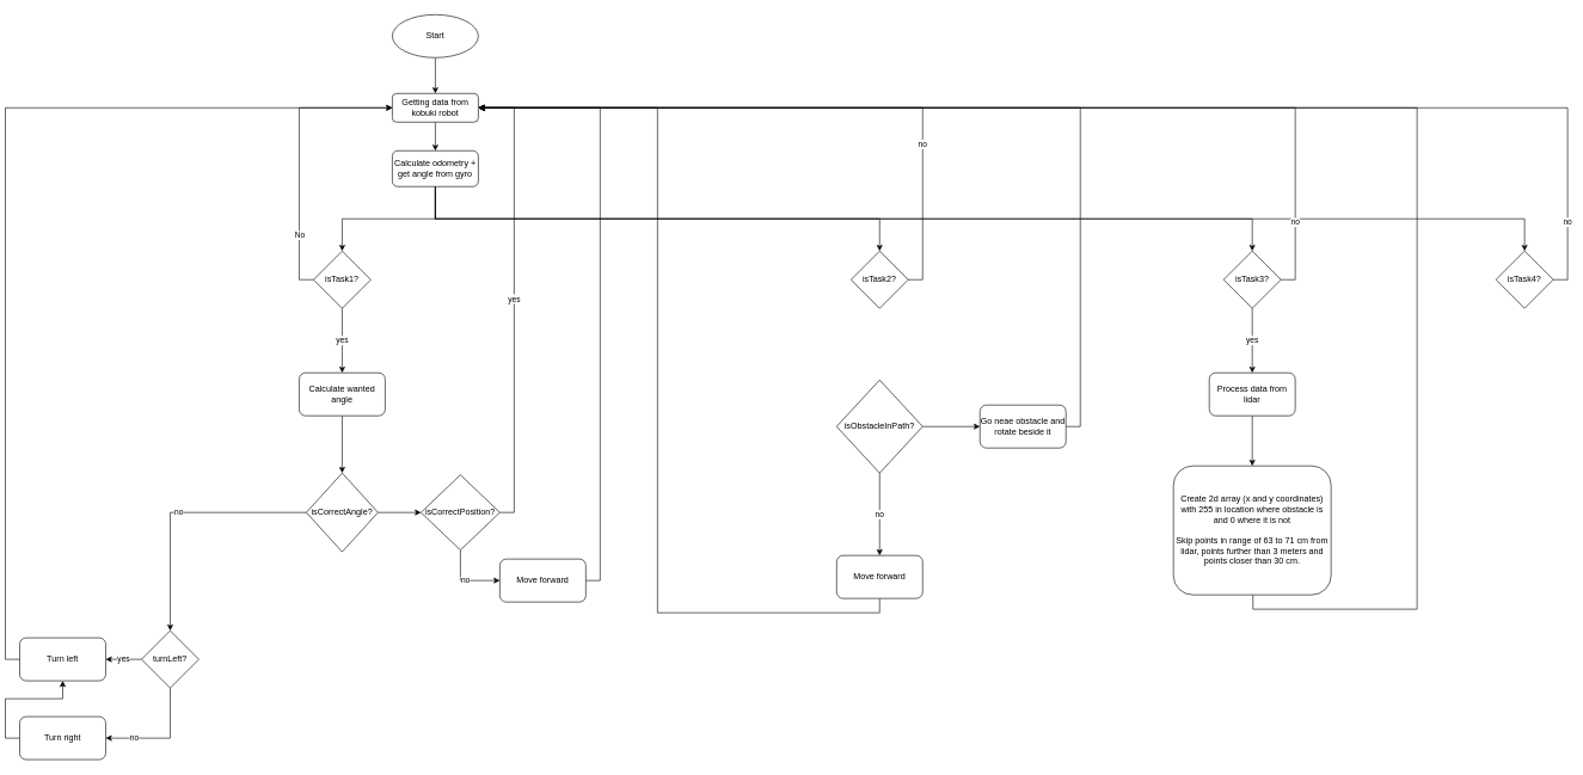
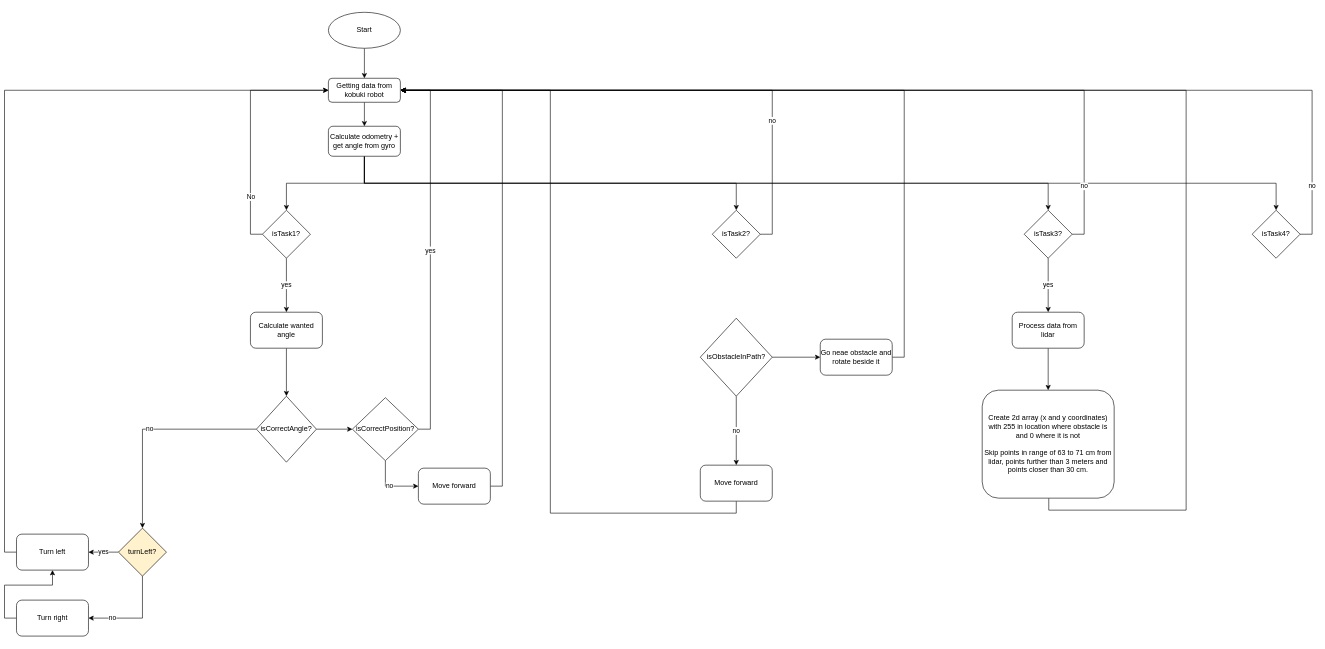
  <mxCell id="0" />
  <mxCell id="1" parent="0" />
  <mxCell id="2" style="edgeStyle=orthogonalEdgeStyle;rounded=0;orthogonalLoop=1;jettySize=auto;html=1;exitX=0.5;exitY=1;exitDx=0;exitDy=0;entryX=0.5;entryY=0;entryDx=0;entryDy=0;" edge="1" parent="1" source="3" target="8"><mxGeometry relative="1" as="geometry" /></mxCell>
  <mxCell id="3" value="Getting data from kobuki robot" style="rounded=1;whiteSpace=wrap;html=1;fontSize=12;glass=0;strokeWidth=1;shadow=0;" parent="1" vertex="1"><mxGeometry x="540" y="130" width="120" height="40" as="geometry" /></mxCell>
  <mxCell id="4" style="edgeStyle=orthogonalEdgeStyle;rounded=0;orthogonalLoop=1;jettySize=auto;html=1;exitX=0.5;exitY=1;exitDx=0;exitDy=0;entryX=0.5;entryY=0;entryDx=0;entryDy=0;" edge="1" parent="1" source="8" target="33"><mxGeometry relative="1" as="geometry" /></mxCell>
  <mxCell id="5" style="edgeStyle=orthogonalEdgeStyle;rounded=0;orthogonalLoop=1;jettySize=auto;html=1;exitX=0.5;exitY=1;exitDx=0;exitDy=0;entryX=0.5;entryY=0;entryDx=0;entryDy=0;" edge="1" parent="1" source="8" target="43"><mxGeometry relative="1" as="geometry" /></mxCell>
  <mxCell id="6" style="edgeStyle=orthogonalEdgeStyle;rounded=0;orthogonalLoop=1;jettySize=auto;html=1;exitX=0.5;exitY=1;exitDx=0;exitDy=0;entryX=0.5;entryY=0;entryDx=0;entryDy=0;" edge="1" parent="1" source="8" target="14"><mxGeometry relative="1" as="geometry" /></mxCell>
  <mxCell id="7" style="edgeStyle=orthogonalEdgeStyle;rounded=0;orthogonalLoop=1;jettySize=auto;html=1;exitX=0.5;exitY=1;exitDx=0;exitDy=0;entryX=0.5;entryY=0;entryDx=0;entryDy=0;" edge="1" parent="1" source="8" target="49"><mxGeometry relative="1" as="geometry" /></mxCell>
  <mxCell id="8" value="Calculate odometry + get angle from gyro" style="rounded=1;whiteSpace=wrap;html=1;" vertex="1" parent="1"><mxGeometry x="540" y="210" width="120" height="50" as="geometry" /></mxCell>
  <mxCell id="9" style="edgeStyle=orthogonalEdgeStyle;rounded=0;orthogonalLoop=1;jettySize=auto;html=1;exitX=0.5;exitY=1;exitDx=0;exitDy=0;entryX=0.5;entryY=0;entryDx=0;entryDy=0;" edge="1" parent="1" source="10" target="3"><mxGeometry relative="1" as="geometry"><mxPoint x="600" y="80" as="sourcePoint" /></mxGeometry></mxCell>
  <mxCell id="10" value="Start" style="ellipse;whiteSpace=wrap;html=1;" vertex="1" parent="1"><mxGeometry x="540" width="120" height="60" as="geometry" y="20" /></mxCell>
  <mxCell id="11" style="edgeStyle=orthogonalEdgeStyle;rounded=0;orthogonalLoop=1;jettySize=auto;html=1;exitX=0;exitY=0.5;exitDx=0;exitDy=0;entryX=0;entryY=0.5;entryDx=0;entryDy=0;" edge="1" parent="1" source="14" target="3"><mxGeometry relative="1" as="geometry" /></mxCell>
  <mxCell id="12" value="No" style="edgeLabel;html=1;align=center;verticalAlign=middle;resizable=0;points=[];" vertex="1" connectable="0" parent="11"><mxGeometry x="-0.572" relative="1" as="geometry"><mxPoint as="offset" /></mxGeometry></mxCell>
  <mxCell id="13" value="yes" style="edgeStyle=orthogonalEdgeStyle;rounded=0;orthogonalLoop=1;jettySize=auto;html=1;" edge="1" parent="1" source="14" target="16"><mxGeometry relative="1" as="geometry"><Array as="points"><mxPoint x="470" y="470" /><mxPoint x="470" y="470" /></Array></mxGeometry></mxCell>
  <mxCell id="14" value="isTask1?" style="rhombus;whiteSpace=wrap;html=1;" vertex="1" parent="1"><mxGeometry x="430" y="350" width="80" height="80" as="geometry" /></mxCell>
  <mxCell id="15" style="edgeStyle=orthogonalEdgeStyle;rounded=0;orthogonalLoop=1;jettySize=auto;html=1;exitX=0.5;exitY=1;exitDx=0;exitDy=0;entryX=0.5;entryY=0;entryDx=0;entryDy=0;" edge="1" parent="1" source="16" target="19"><mxGeometry relative="1" as="geometry" /></mxCell>
  <mxCell id="16" value="Calculate wanted angle" style="rounded=1;whiteSpace=wrap;html=1;" vertex="1" parent="1"><mxGeometry x="410" y="520" width="120" height="60" as="geometry" /></mxCell>
  <mxCell id="17" value="no" style="edgeStyle=orthogonalEdgeStyle;rounded=0;orthogonalLoop=1;jettySize=auto;html=1;" edge="1" parent="1" source="19" target="22"><mxGeometry relative="1" as="geometry"><mxPoint x="230" y="840" as="targetPoint" /></mxGeometry></mxCell>
  <mxCell id="18" style="edgeStyle=orthogonalEdgeStyle;rounded=0;orthogonalLoop=1;jettySize=auto;html=1;exitX=1;exitY=0.5;exitDx=0;exitDy=0;entryX=0;entryY=0.5;entryDx=0;entryDy=0;" edge="1" parent="1" source="19" target="29"><mxGeometry relative="1" as="geometry" /></mxCell>
  <mxCell id="19" value="isCorrectAngle?" style="rhombus;whiteSpace=wrap;html=1;" vertex="1" parent="1"><mxGeometry x="420" y="660" width="100" height="110" as="geometry" /></mxCell>
  <mxCell id="20" value="no" style="edgeStyle=orthogonalEdgeStyle;rounded=0;orthogonalLoop=1;jettySize=auto;html=1;exitX=0.5;exitY=1;exitDx=0;exitDy=0;entryX=0;entryY=0.5;entryDx=0;entryDy=0;" edge="1" parent="1" source="22" target="24"><mxGeometry x="0.5" relative="1" as="geometry"><mxPoint as="offset" /></mxGeometry></mxCell>
  <mxCell id="21" value="yes" style="edgeStyle=orthogonalEdgeStyle;rounded=0;orthogonalLoop=1;jettySize=auto;html=1;exitX=0;exitY=0.5;exitDx=0;exitDy=0;entryX=1;entryY=0.5;entryDx=0;entryDy=0;" edge="1" parent="1" source="22" target="26"><mxGeometry relative="1" as="geometry" /></mxCell>
- <mxCell id="22" value="turnLeft?" style="rhombus;whiteSpace=wrap;html=1;" vertex="1" parent="1"><mxGeometry x="190" y="880" width="80" height="80" as="geometry" /></mxCell>
+ <mxCell id="22" value="turnLeft?" style="rhombus;whiteSpace=wrap;html=1;fillColor=#fff2cc;" vertex="1" parent="1"><mxGeometry x="190" y="880" width="80" height="80" as="geometry" /></mxCell>
  <mxCell id="23" style="edgeStyle=orthogonalEdgeStyle;rounded=0;orthogonalLoop=1;jettySize=auto;html=1;exitX=1;exitY=0.5;exitDx=0;exitDy=0;" edge="1" parent="1" source="24" target="26"><mxGeometry relative="1" as="geometry"><mxPoint x="160" y="530" as="targetPoint" /></mxGeometry></mxCell>
  <mxCell id="24" value="Turn right" style="rounded=1;whiteSpace=wrap;html=1;direction=west;" vertex="1" parent="1"><mxGeometry x="20" y="1000" width="120" height="60" as="geometry" /></mxCell>
  <mxCell id="25" style="edgeStyle=orthogonalEdgeStyle;rounded=0;orthogonalLoop=1;jettySize=auto;html=1;exitX=0;exitY=0.5;exitDx=0;exitDy=0;entryX=0;entryY=0.5;entryDx=0;entryDy=0;" edge="1" parent="1" source="26" target="3"><mxGeometry relative="1" as="geometry"><mxPoint x="220" y="120" as="targetPoint" /></mxGeometry></mxCell>
  <mxCell id="26" value="Turn left" style="rounded=1;whiteSpace=wrap;html=1;" vertex="1" parent="1"><mxGeometry x="20" y="890" width="120" height="60" as="geometry" /></mxCell>
  <mxCell id="27" value="yes" style="edgeStyle=orthogonalEdgeStyle;rounded=0;orthogonalLoop=1;jettySize=auto;html=1;exitX=1;exitY=0.5;exitDx=0;exitDy=0;entryX=1;entryY=0.5;entryDx=0;entryDy=0;" edge="1" parent="1" source="29" target="3"><mxGeometry relative="1" as="geometry" /></mxCell>
  <mxCell id="28" value="no" style="edgeStyle=orthogonalEdgeStyle;rounded=0;orthogonalLoop=1;jettySize=auto;html=1;exitX=0.5;exitY=1;exitDx=0;exitDy=0;entryX=0;entryY=0.5;entryDx=0;entryDy=0;" edge="1" parent="1" source="29" target="31"><mxGeometry relative="1" as="geometry" /></mxCell>
  <mxCell id="29" value="isCorrectPosition?" style="rhombus;whiteSpace=wrap;html=1;" vertex="1" parent="1"><mxGeometry x="580" y="662.5" width="110" height="105" as="geometry" /></mxCell>
  <mxCell id="30" style="edgeStyle=orthogonalEdgeStyle;rounded=0;orthogonalLoop=1;jettySize=auto;html=1;exitX=1;exitY=0.5;exitDx=0;exitDy=0;entryX=1;entryY=0.5;entryDx=0;entryDy=0;" edge="1" parent="1" source="31" target="3"><mxGeometry relative="1" as="geometry"><mxPoint x="830" y="210" as="targetPoint" /></mxGeometry></mxCell>
  <mxCell id="31" value="Move forward" style="rounded=1;whiteSpace=wrap;html=1;direction=east;" vertex="1" parent="1"><mxGeometry x="689.996" y="780" width="120" height="60" as="geometry" /></mxCell>
  <mxCell id="32" value="no" style="edgeStyle=orthogonalEdgeStyle;rounded=0;orthogonalLoop=1;jettySize=auto;html=1;exitX=1;exitY=0.5;exitDx=0;exitDy=0;entryX=1;entryY=0.5;entryDx=0;entryDy=0;" edge="1" parent="1" source="33" target="3"><mxGeometry x="-0.525" relative="1" as="geometry"><mxPoint x="940" y="200" as="targetPoint" /><mxPoint as="offset" /></mxGeometry></mxCell>
  <mxCell id="33" value="isTask2?" style="rhombus;whiteSpace=wrap;html=1;" vertex="1" parent="1"><mxGeometry x="1180" y="350" width="80" height="80" as="geometry" /></mxCell>
  <mxCell id="34" value="no" style="edgeStyle=orthogonalEdgeStyle;rounded=0;orthogonalLoop=1;jettySize=auto;html=1;" edge="1" parent="1" source="36" target="38"><mxGeometry relative="1" as="geometry" /></mxCell>
  <mxCell id="35" value="" style="edgeStyle=orthogonalEdgeStyle;rounded=0;orthogonalLoop=1;jettySize=auto;html=1;" edge="1" parent="1" source="36" target="40"><mxGeometry relative="1" as="geometry" /></mxCell>
  <mxCell id="36" value="isObstacleInPath?" style="rhombus;whiteSpace=wrap;html=1;" vertex="1" parent="1"><mxGeometry x="1160" y="530" width="120" height="130" as="geometry" /></mxCell>
  <mxCell id="37" style="edgeStyle=orthogonalEdgeStyle;rounded=0;orthogonalLoop=1;jettySize=auto;html=1;exitX=0.5;exitY=1;exitDx=0;exitDy=0;entryX=1;entryY=0.5;entryDx=0;entryDy=0;" edge="1" parent="1" source="38" target="3"><mxGeometry relative="1" as="geometry"><mxPoint x="950" y="480" as="targetPoint" /></mxGeometry></mxCell>
  <mxCell id="38" value="Move forward" style="rounded=1;whiteSpace=wrap;html=1;" vertex="1" parent="1"><mxGeometry x="1160" y="775" width="120" height="60" as="geometry" /></mxCell>
  <mxCell id="39" style="edgeStyle=orthogonalEdgeStyle;rounded=0;orthogonalLoop=1;jettySize=auto;html=1;exitX=1;exitY=0.5;exitDx=0;exitDy=0;entryX=1;entryY=0.5;entryDx=0;entryDy=0;" edge="1" parent="1" source="40" target="3"><mxGeometry relative="1" as="geometry"><mxPoint x="1500" y="190" as="targetPoint" /></mxGeometry></mxCell>
  <mxCell id="40" value="Go neae obstacle and rotate beside it" style="rounded=1;whiteSpace=wrap;html=1;" vertex="1" parent="1"><mxGeometry x="1360" y="565" width="120" height="60" as="geometry" /></mxCell>
  <mxCell id="41" value="yes" style="edgeStyle=orthogonalEdgeStyle;rounded=0;orthogonalLoop=1;jettySize=auto;html=1;" edge="1" parent="1" source="43" target="45"><mxGeometry relative="1" as="geometry" /></mxCell>
  <mxCell id="42" value="no" style="edgeStyle=orthogonalEdgeStyle;rounded=0;orthogonalLoop=1;jettySize=auto;html=1;exitX=1;exitY=0.5;exitDx=0;exitDy=0;entryX=1;entryY=0.5;entryDx=0;entryDy=0;" edge="1" parent="1" source="43" target="3"><mxGeometry x="-0.857" relative="1" as="geometry"><mxPoint x="1830" y="200" as="targetPoint" /><mxPoint as="offset" /></mxGeometry></mxCell>
  <mxCell id="43" value="isTask3?" style="rhombus;whiteSpace=wrap;html=1;" vertex="1" parent="1"><mxGeometry x="1700" y="350" width="80" height="80" as="geometry" /></mxCell>
  <mxCell id="44" value="" style="edgeStyle=orthogonalEdgeStyle;rounded=0;orthogonalLoop=1;jettySize=auto;html=1;" edge="1" parent="1" source="45" target="47"><mxGeometry relative="1" as="geometry" /></mxCell>
  <mxCell id="45" value="Process data from lidar" style="rounded=1;whiteSpace=wrap;html=1;" vertex="1" parent="1"><mxGeometry x="1680" y="520" width="120" height="60" as="geometry" /></mxCell>
  <mxCell id="46" style="edgeStyle=orthogonalEdgeStyle;rounded=0;orthogonalLoop=1;jettySize=auto;html=1;exitX=0.5;exitY=1;exitDx=0;exitDy=0;entryX=1;entryY=0.5;entryDx=0;entryDy=0;" edge="1" parent="1"><mxGeometry relative="1" as="geometry"><mxPoint x="661" y="150" as="targetPoint" /><mxPoint x="1741" y="830" as="sourcePoint" /><Array as="points"><mxPoint x="1741" y="850" /><mxPoint x="1970" y="850" /><mxPoint x="1970" y="150" /></Array></mxGeometry></mxCell>
  <mxCell id="47" value="Create 2d array (x and y coordinates) with 255 in location where obstacle is and 0 where it is not&lt;br&gt;&lt;br&gt;Skip points in range of 63 to 71 cm from lidar, points further than 3 meters and points closer than 30 cm." style="rounded=1;whiteSpace=wrap;html=1;" vertex="1" parent="1"><mxGeometry x="1630" y="650" width="220" height="180" as="geometry" /></mxCell>
  <mxCell id="48" value="no" style="edgeStyle=orthogonalEdgeStyle;rounded=0;orthogonalLoop=1;jettySize=auto;html=1;exitX=1;exitY=0.5;exitDx=0;exitDy=0;entryX=1;entryY=0.5;entryDx=0;entryDy=0;" edge="1" parent="1" source="49" target="3"><mxGeometry x="-0.888" relative="1" as="geometry"><mxPoint x="1390" y="30" as="targetPoint" /><Array as="points"><mxPoint x="2180" y="390" /><mxPoint x="2180" y="150" /></Array><mxPoint as="offset" /></mxGeometry></mxCell>
  <mxCell id="49" value="isTask4?" style="rhombus;whiteSpace=wrap;html=1;" vertex="1" parent="1"><mxGeometry x="2080" y="350" width="80" height="80" as="geometry" /></mxCell>
